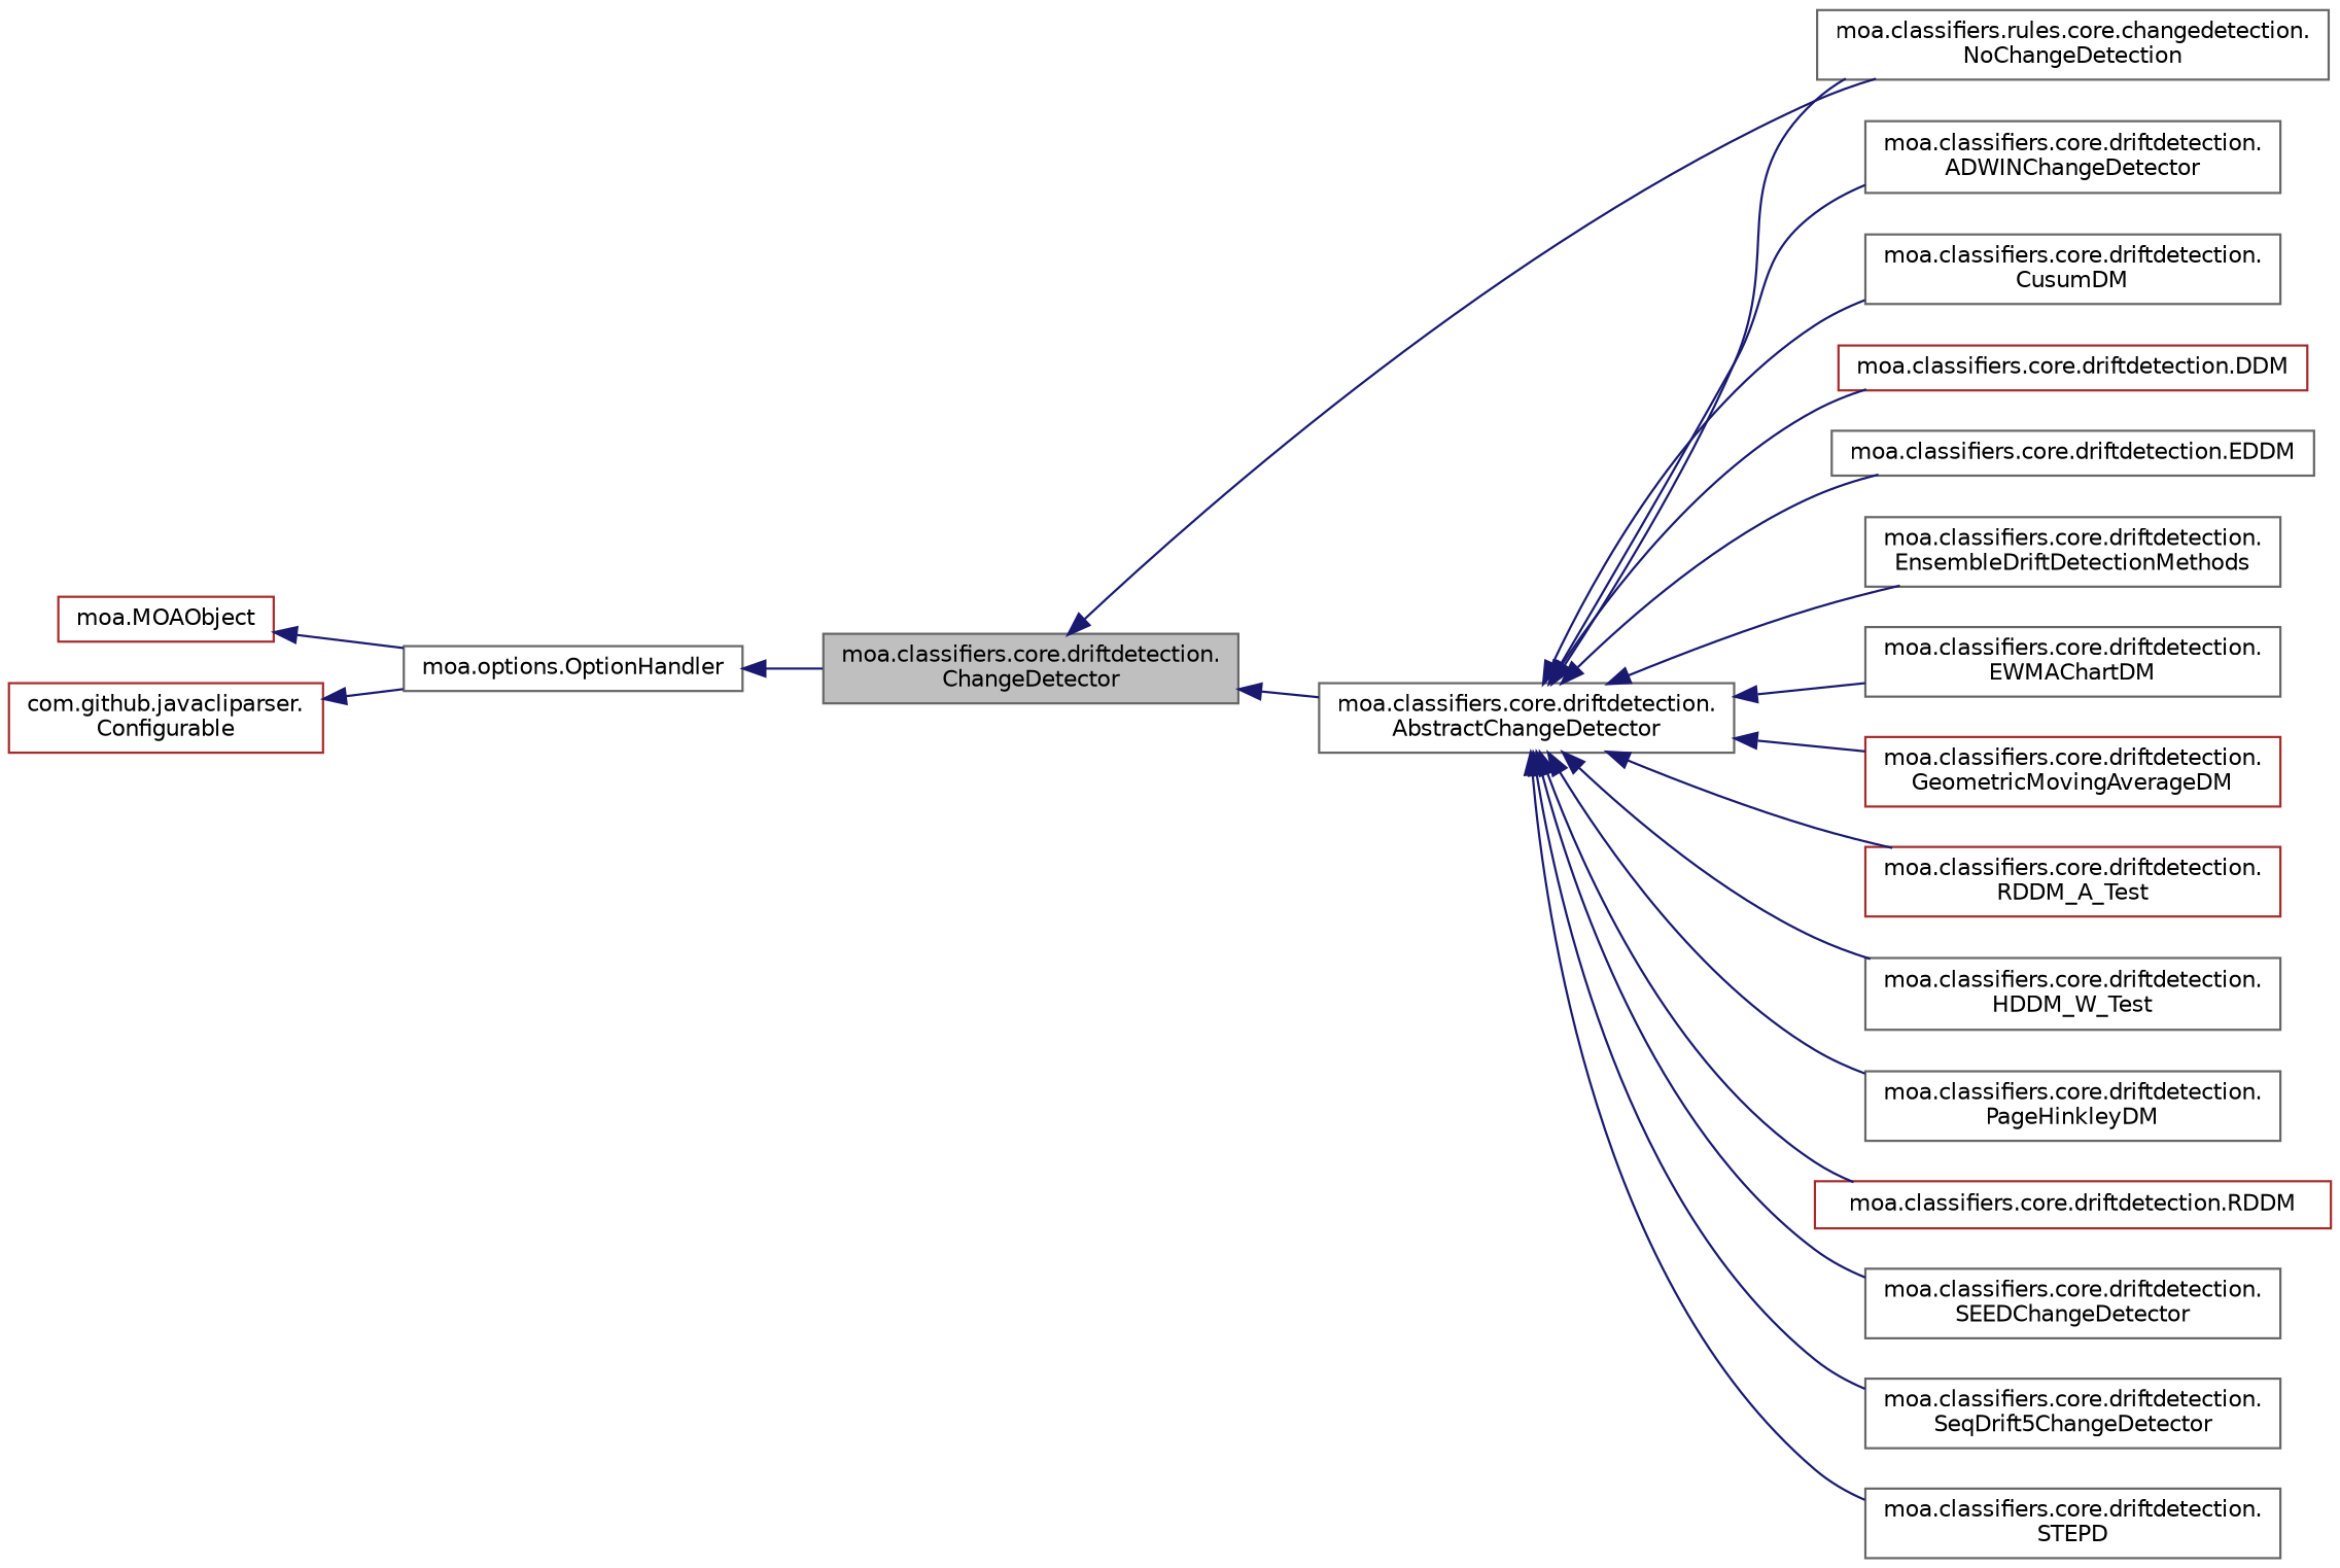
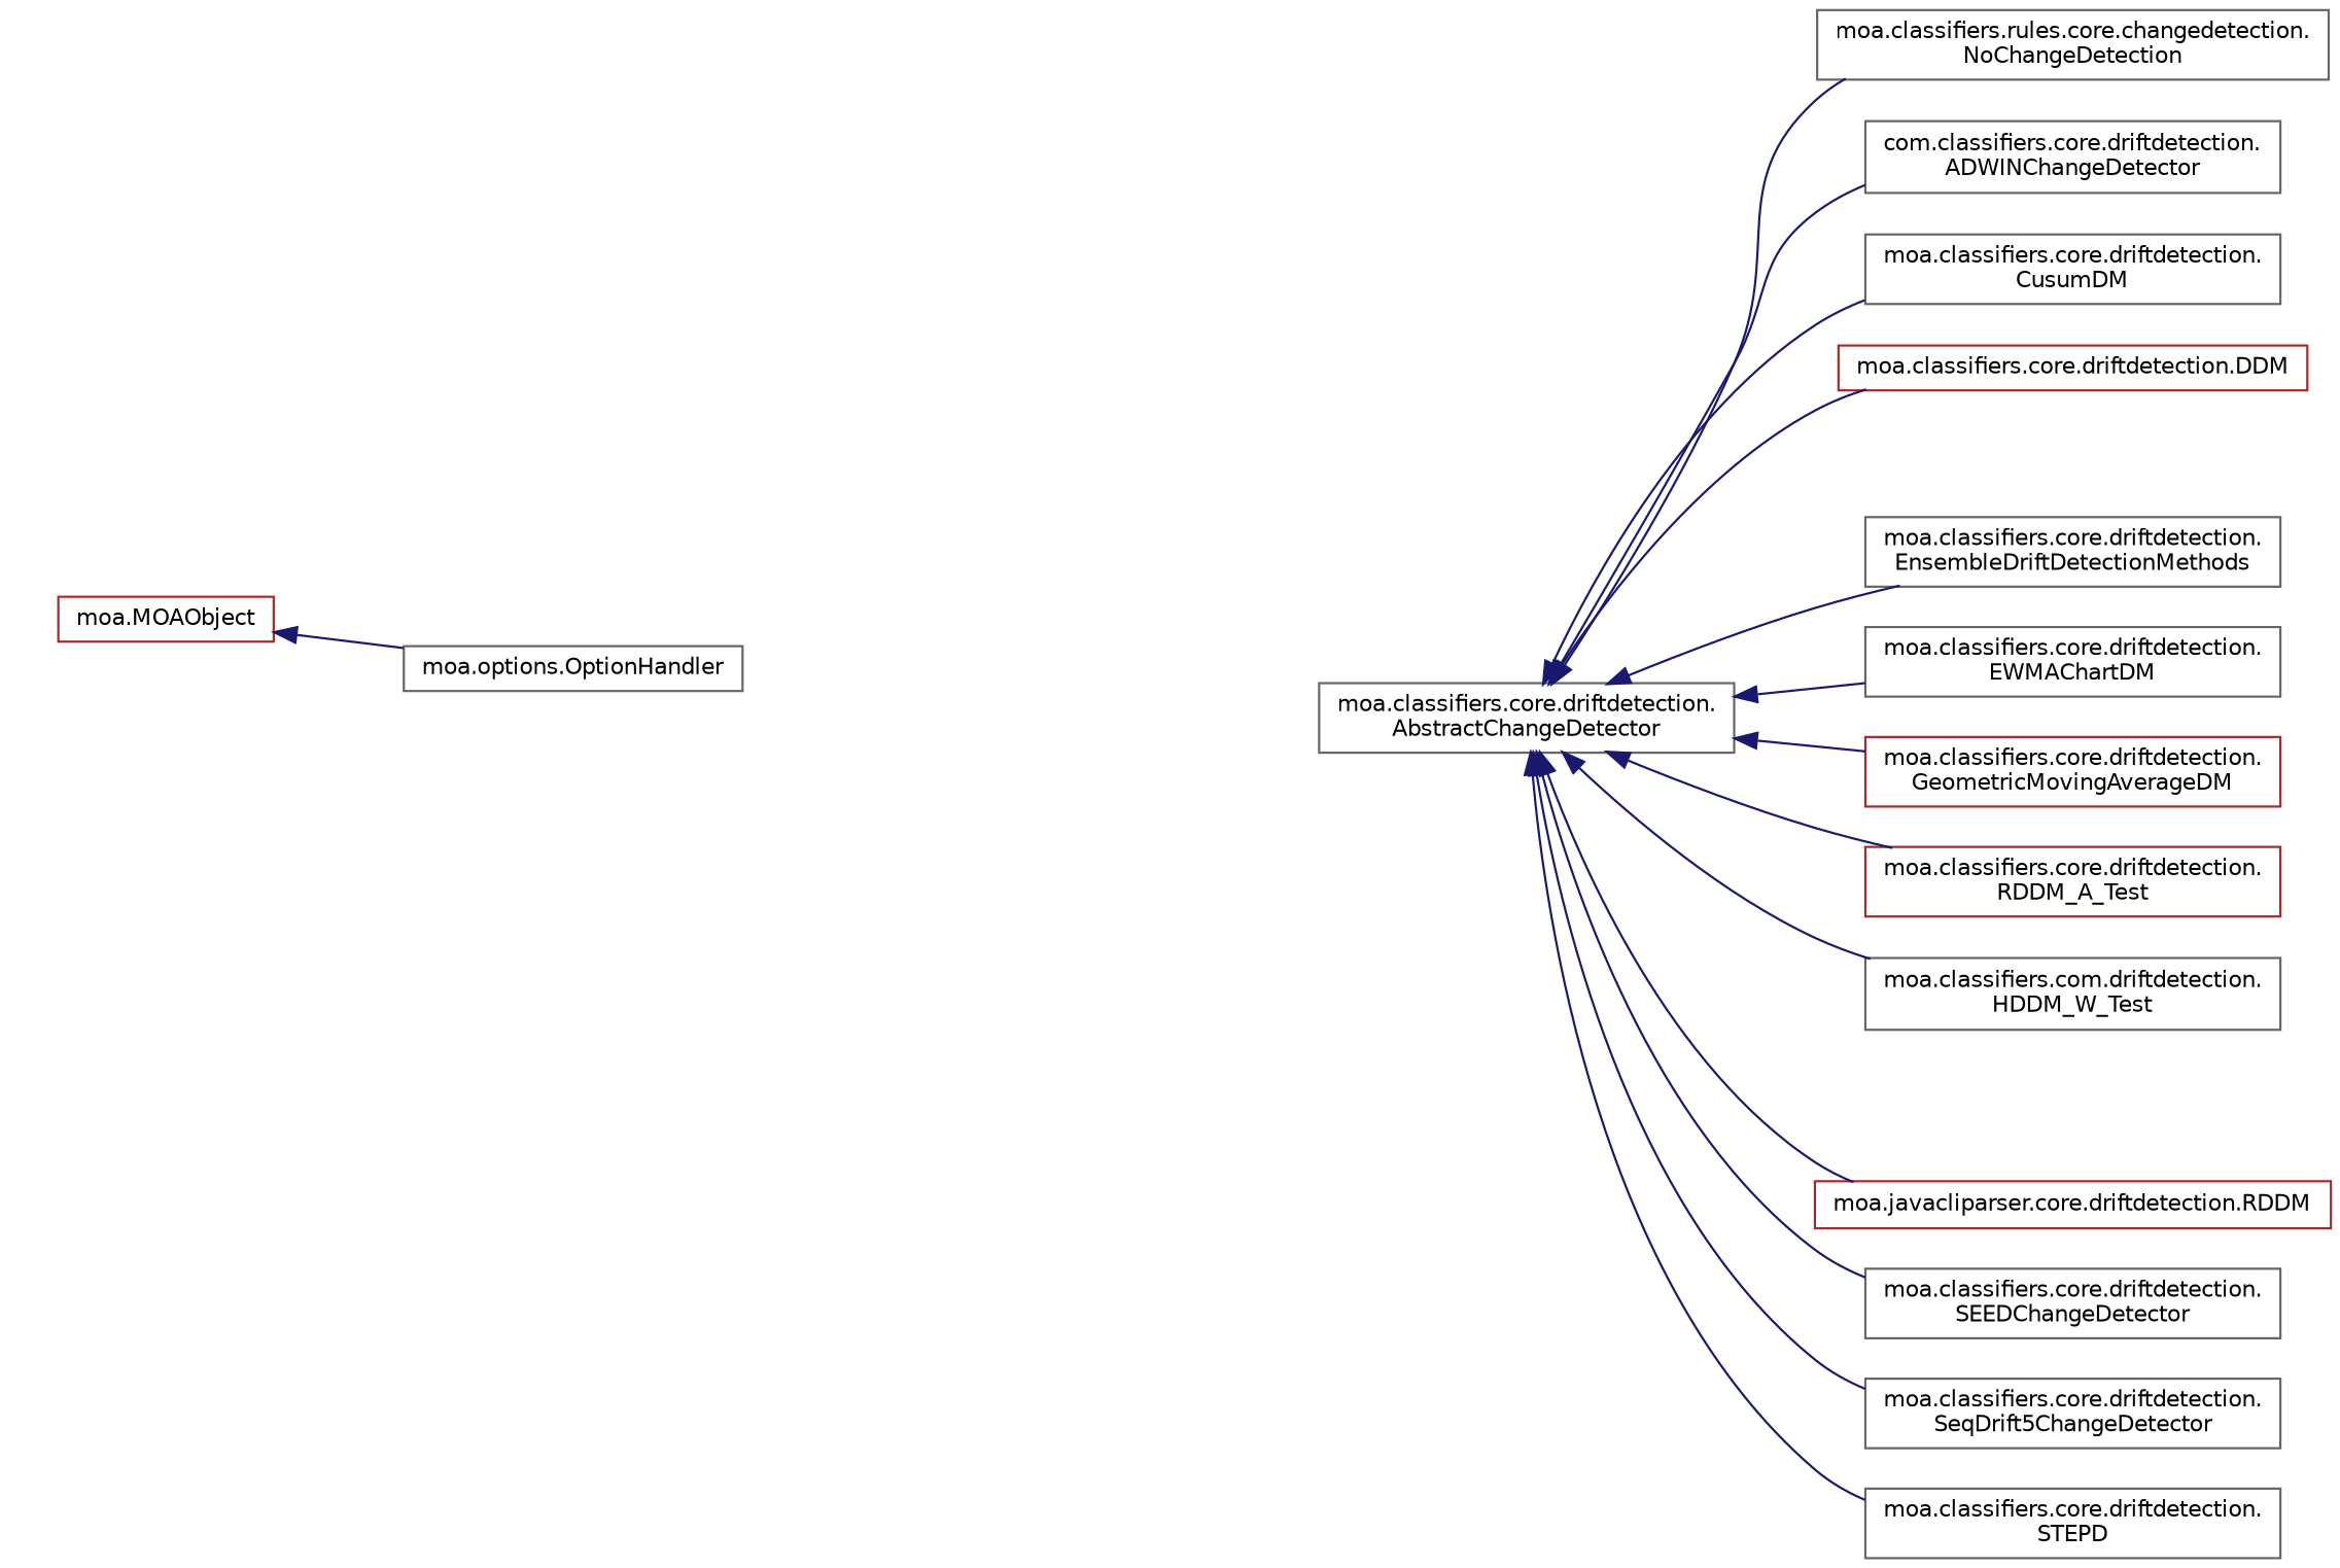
  digraph {
    rankdir=LR
    node [color=gray40 fillcolor=white fontname=Helvetica fontsize=10 shape=record style=filled]
    edge [color=midnightblue dir=back fontname=Helvetica fontsize=10 labelfontname=Helvetica labelfontsize=10 style=solid]
-   n1 [fillcolor=grey75 fontcolor=black height=0.2 label="moa.classifiers.core.driftdetection.\lChangeDetector" width=0.4]
    n2 [height=0.2 label="moa.classifiers.core.driftdetection.\lAbstractChangeDetector" width=0.4]
    n3 [height=0.2 label="moa.classifiers.rules.core.changedetection.\lNoChangeDetection" width=0.4]
-   n4 [height=0.2 label="moa.classifiers.core.driftdetection.\lADWINChangeDetector" width=0.4]
+   n4 [height=0.2 label="com.classifiers.core.driftdetection.\lADWINChangeDetector" width=0.4]
    n5 [height=0.2 label="moa.classifiers.core.driftdetection.\lCusumDM" width=0.4]
    n6 [color=brown height=0.2 label="moa.classifiers.core.driftdetection.DDM" width=0.4]
-   n7 [height=0.2 label="moa.classifiers.core.driftdetection.EDDM" width=0.4]
    n8 [height=0.2 label="moa.classifiers.core.driftdetection.\lEnsembleDriftDetectionMethods" width=0.4]
    n9 [height=0.2 label="moa.classifiers.core.driftdetection.\lEWMAChartDM" width=0.4]
    n10 [color=brown height=0.2 label="moa.classifiers.core.driftdetection.\lGeometricMovingAverageDM" width=0.4]
    n11 [color=brown height=0.2 label="moa.classifiers.core.driftdetection.\lRDDM_A_Test" width=0.4]
-   n12 [height=0.2 label="moa.classifiers.core.driftdetection.\lHDDM_W_Test" width=0.4]
-   n13 [height=0.2 label="moa.classifiers.core.driftdetection.\lPageHinkleyDM" width=0.4]
-   n14 [color=brown height=0.2 label="moa.classifiers.core.driftdetection.RDDM" width=0.4]
+   n12 [height=0.2 label="moa.classifiers.com.driftdetection.\lHDDM_W_Test" width=0.4]
+   n14 [color=brown height=0.2 label="moa.javacliparser.core.driftdetection.RDDM" width=0.4]
    n15 [height=0.2 label="moa.classifiers.core.driftdetection.\lSEEDChangeDetector" width=0.4]
    n16 [height=0.2 label="moa.classifiers.core.driftdetection.\lSeqDrift5ChangeDetector" width=0.4]
    n17 [height=0.2 label="moa.classifiers.core.driftdetection.\lSTEPD" width=0.4]
    n18 [height=0.2 label="moa.options.OptionHandler" width=0.4]
    n19 [color=brown height=0.2 label="moa.MOAObject" width=0.4]
-   n20 [color=brown height=0.2 label="com.github.javacliparser.\lConfigurable" width=0.4]
-   n1 -> n2
-   n1 -> n3
    n2 -> n3
    n2 -> n4
    n2 -> n5
    n2 -> n6
-   n2 -> n7
    n2 -> n8
    n2 -> n9
    n2 -> n10
    n2 -> n11
    n2 -> n12
-   n2 -> n13
    n2 -> n14
    n2 -> n15
    n2 -> n16
    n2 -> n17
-   n18 -> n1
    n19 -> n18
-   n20 -> n18
  }
